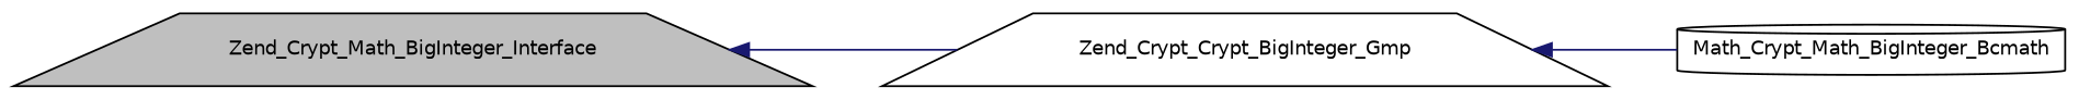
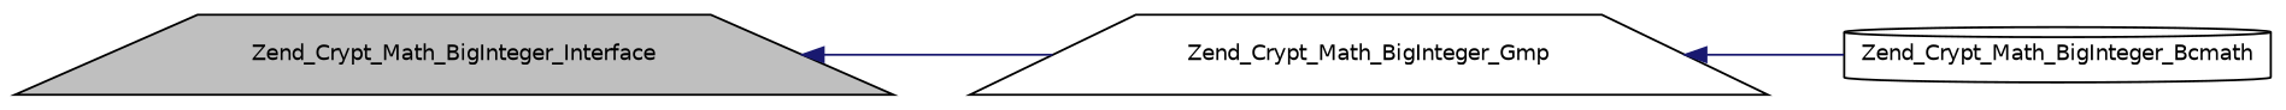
  digraph {
    rankdir=LR
    node [color=black fillcolor=white fontname=Helvetica fontsize=10 shape=trapezium style=filled]
    edge [color=midnightblue dir=back fontname=Helvetica fontsize=10 labelfontname=Helvetica labelfontsize=10 style=solid]
    n1 [fillcolor=grey75 fontcolor=black height=0.2 label=Zend_Crypt_Math_BigInteger_Interface width=0.4]
-   n2 [height=0.2 label=Zend_Crypt_Crypt_BigInteger_Gmp width=0.4]
-   n3 [height=0.2 label=Math_Crypt_Math_BigInteger_Bcmath shape=cylinder width=0.4]
+   n2 [height=0.2 label=Zend_Crypt_Math_BigInteger_Gmp width=0.4]
+   n3 [height=0.2 label=Zend_Crypt_Math_BigInteger_Bcmath shape=cylinder width=0.4]
    n1 -> n2
    n2 -> n3
  }
